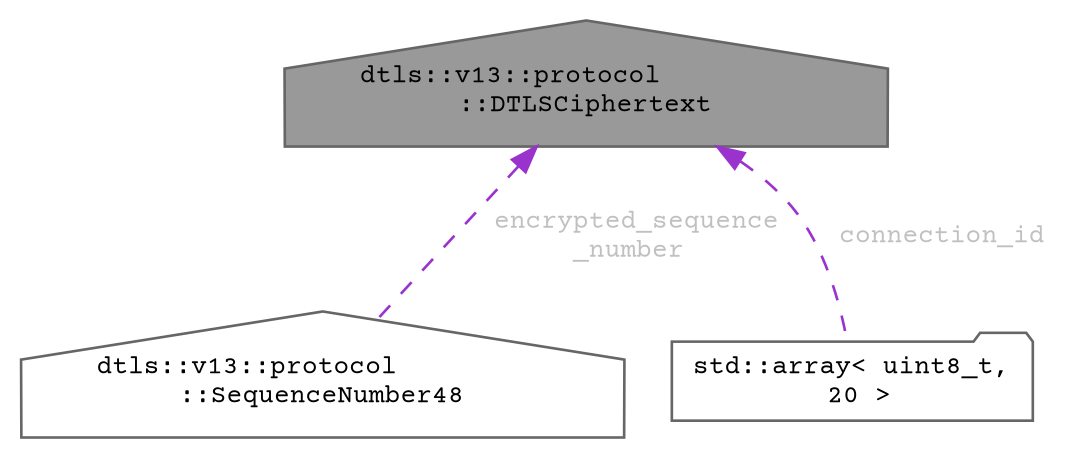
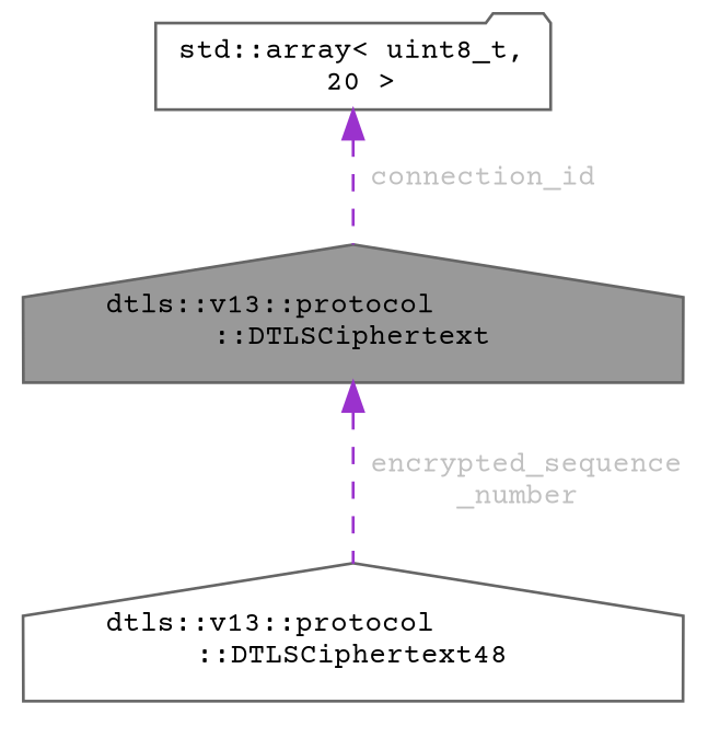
  digraph {
    fontname="Courier Prime"
    node [color=gray40 fillcolor=white fontname="Courier Prime" fontsize=10 shape=house style=filled]
    edge [color=darkorchid3 dir=back fontcolor=grey fontname="Courier Prime" fontsize=10 labelfontname=Helvetica labelfontsize=10 style=dashed]
    n1 [fillcolor=grey60 fontcolor=black height=0.2 label="dtls::v13::protocol\l::DTLSCiphertext" width=0.4]
-   n2 [height=0.2 label="dtls::v13::protocol\l::SequenceNumber48" width=0.4]
+   n2 [height=0.2 label="dtls::v13::protocol\l::DTLSCiphertext48" width=0.4]
    n3 [height=0.2 label="std::array\< uint8_t,\l 20 \>" shape=folder width=0.4]
    n1 -> n2 [label=" encrypted_sequence\l_number"]
-   n1 -> n3 [label=" connection_id"]
+   n3 -> n1 [label=" connection_id"]
  }
